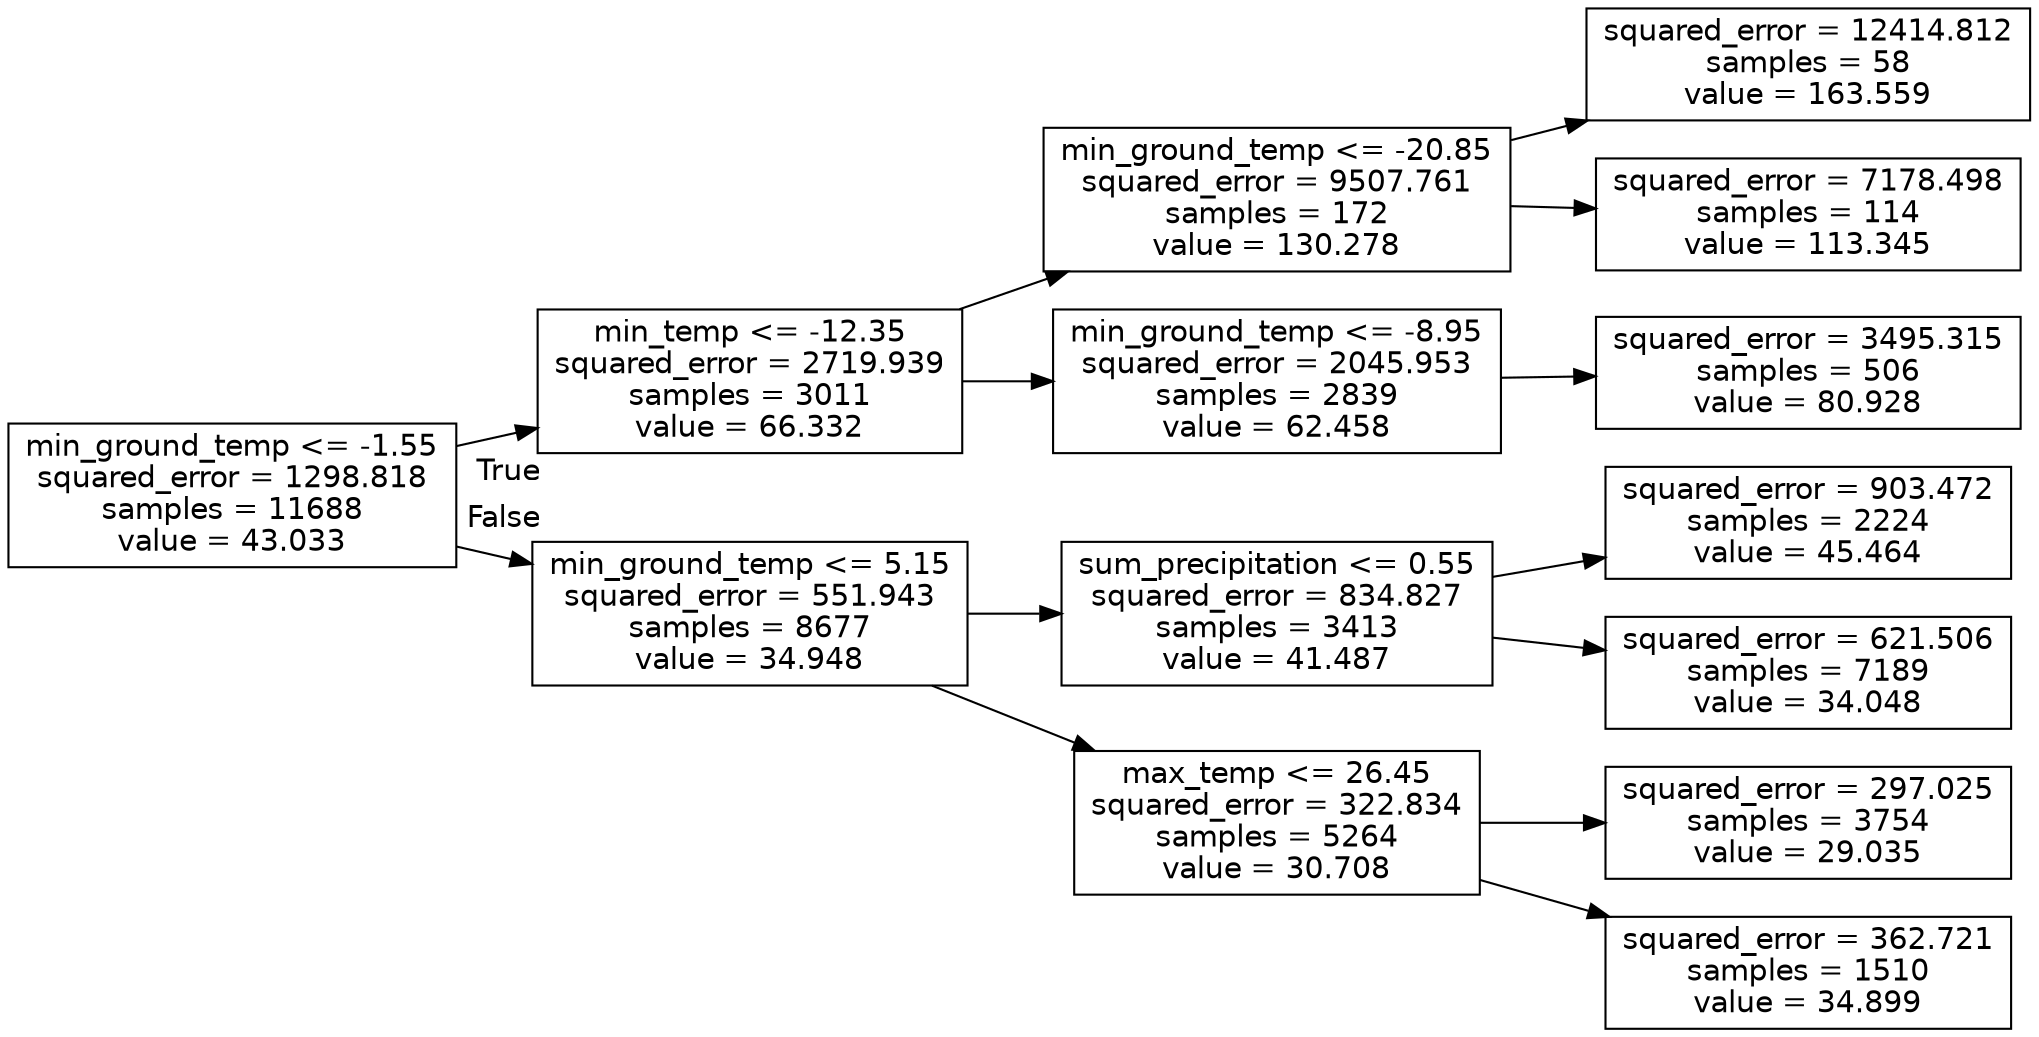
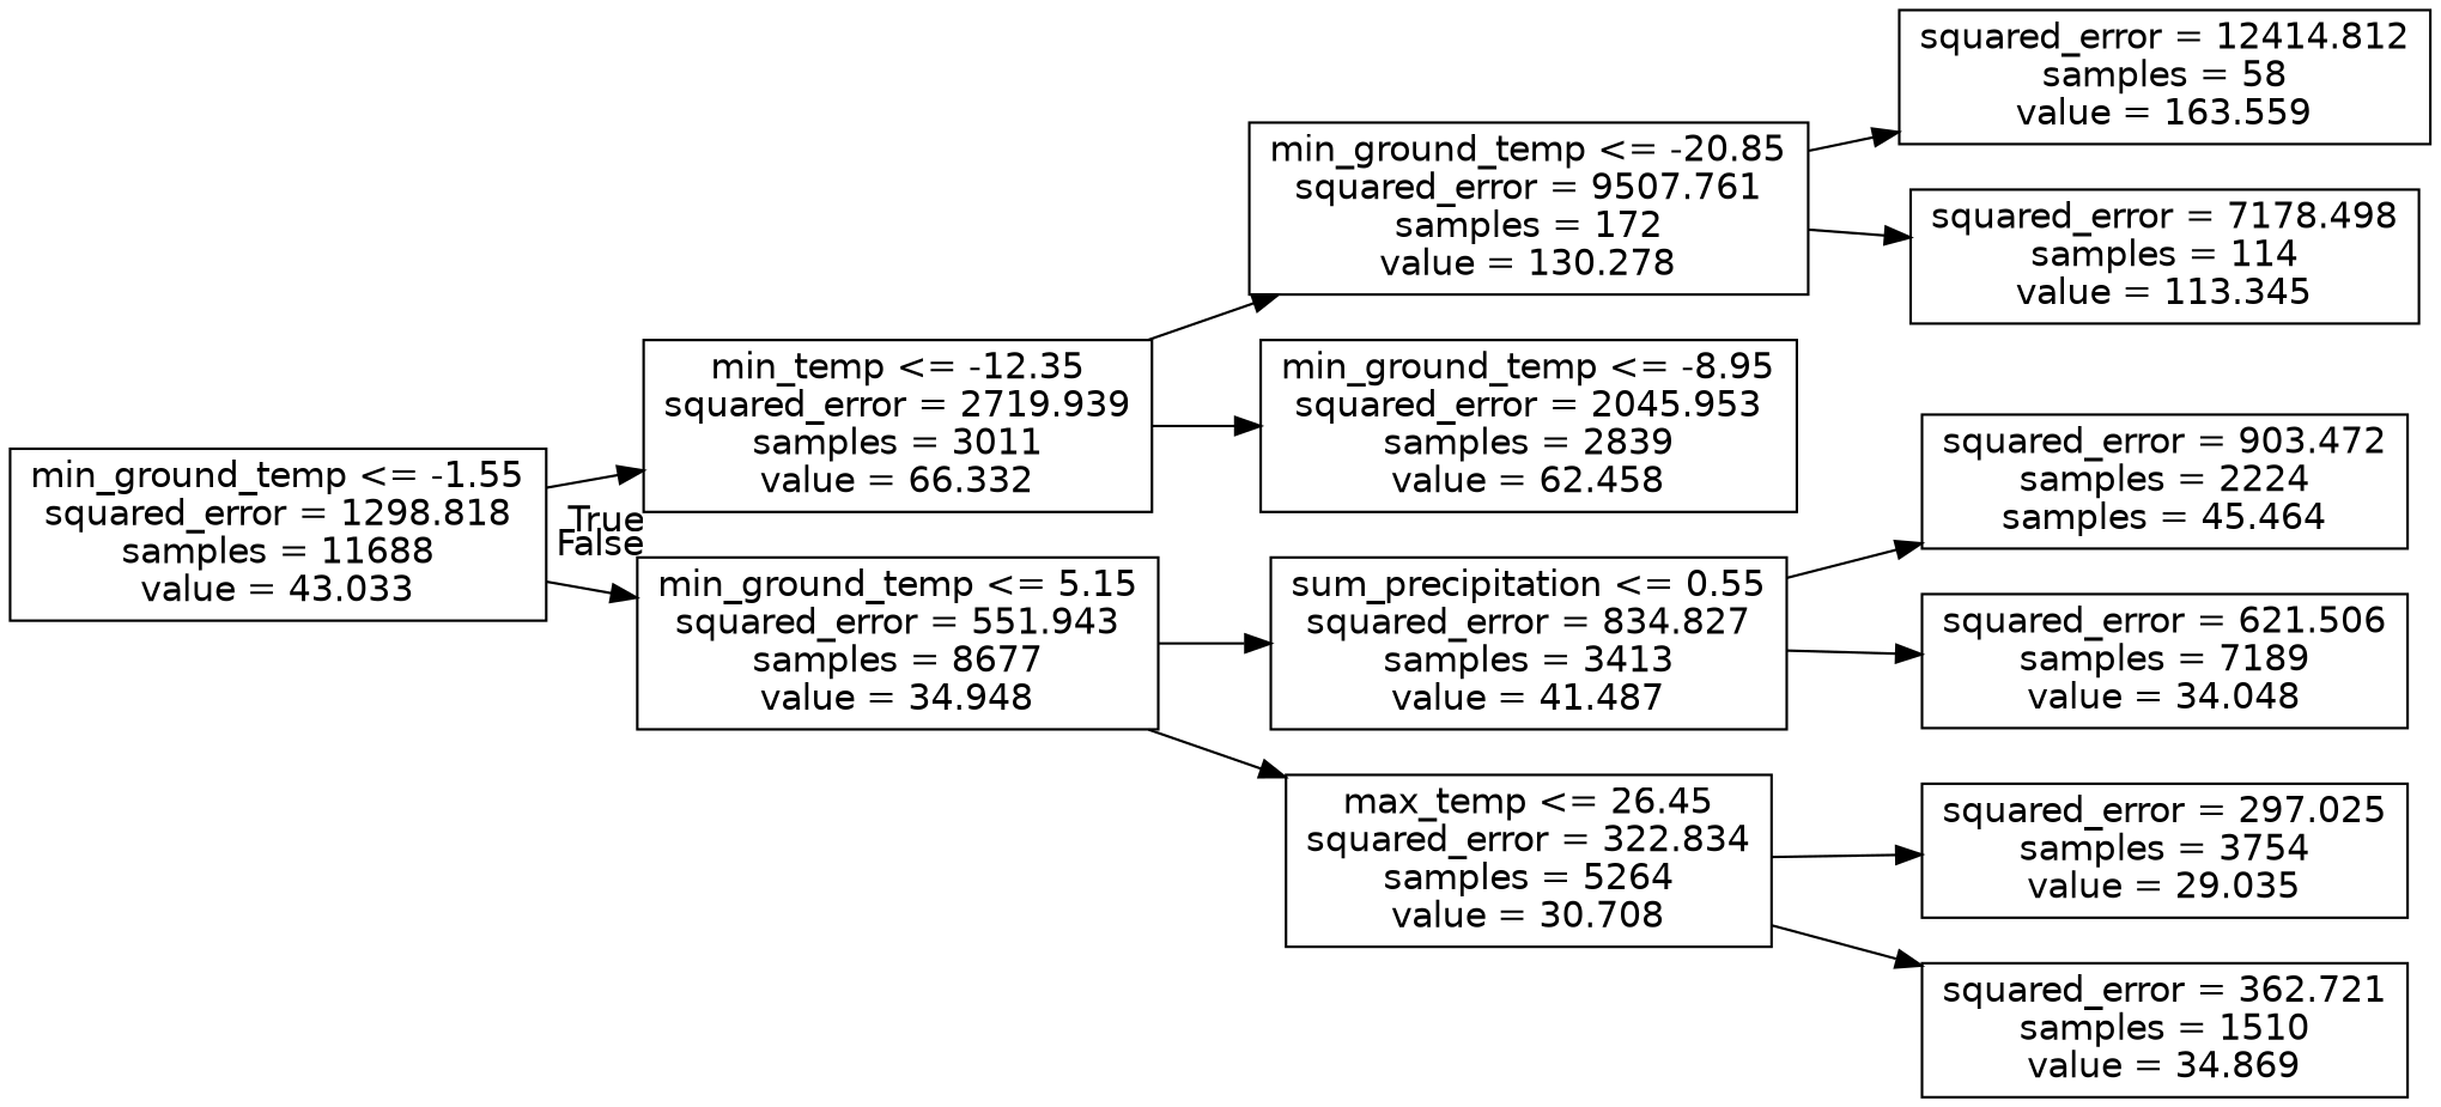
  digraph {
    rankdir=LR
    node [fontname=helvetica shape=box]
    edge [fontname=helvetica]
    n1 [label="min_ground_temp <= -1.55\nsquared_error = 1298.818\nsamples = 11688\nvalue = 43.033"]
    n2 [label="min_temp <= -12.35\nsquared_error = 2719.939\nsamples = 3011\nvalue = 66.332"]
    n3 [label="min_ground_temp <= 5.15\nsquared_error = 551.943\nsamples = 8677\nvalue = 34.948"]
    n4 [label="min_ground_temp <= -20.85\nsquared_error = 9507.761\nsamples = 172\nvalue = 130.278"]
    n5 [label="min_ground_temp <= -8.95\nsquared_error = 2045.953\nsamples = 2839\nvalue = 62.458"]
    n6 [label="sum_precipitation <= 0.55\nsquared_error = 834.827\nsamples = 3413\nvalue = 41.487"]
    n7 [label="max_temp <= 26.45\nsquared_error = 322.834\nsamples = 5264\nvalue = 30.708"]
    n8 [label="squared_error = 12414.812\nsamples = 58\nvalue = 163.559"]
    n9 [label="squared_error = 7178.498\nsamples = 114\nvalue = 113.345"]
-   n10 [label="squared_error = 3495.315\nsamples = 506\nvalue = 80.928"]
-   n11 [label="squared_error = 903.472\nsamples = 2224\nvalue = 45.464"]
+   n11 [label="squared_error = 903.472\nsamples = 2224\nsamples = 45.464"]
    n12 [label="squared_error = 621.506\nsamples = 7189\nvalue = 34.048"]
    n13 [label="squared_error = 297.025\nsamples = 3754\nvalue = 29.035"]
-   n14 [label="squared_error = 362.721\nsamples = 1510\nvalue = 34.899"]
+   n14 [label="squared_error = 362.721\nsamples = 1510\nvalue = 34.869"]
    n1 -> n2 [headlabel=True labelangle=45 labeldistance=2.5]
    n1 -> n3 [headlabel=False labelangle=-45 labeldistance=2.5]
    n2 -> n4
    n2 -> n5
    n3 -> n6
    n3 -> n7
    n4 -> n8
    n4 -> n9
-   n5 -> n10
    n6 -> n11
    n6 -> n12
    n7 -> n13
    n7 -> n14
  }
